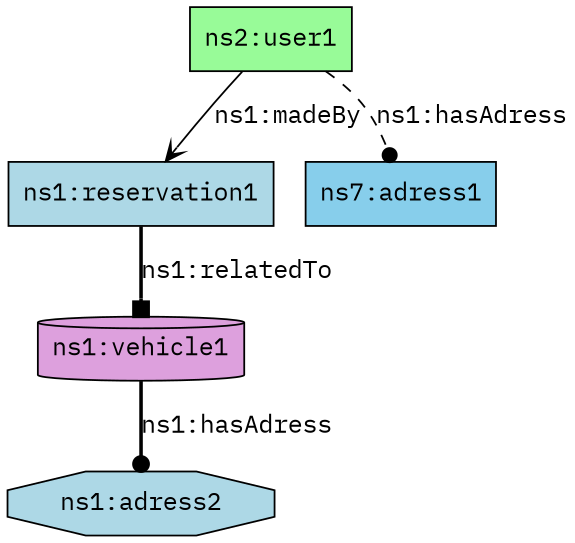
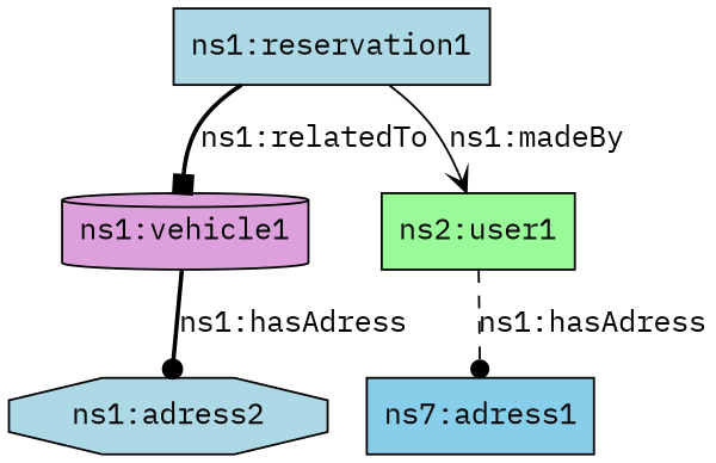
  digraph {
    fontname="IBM Plex Mono"
    rankdir=TB
    node [fillcolor=lightblue fontname="IBM Plex Mono" shape=box style=filled]
    edge [arrowhead=dot fontname="IBM Plex Mono" style=bold]
    "ns1:reservation1"
    "ns1:vehicle1" [fillcolor=plum shape=cylinder]
    "ns2:user1" [fillcolor=palegreen]
    "ns1:adress2" [shape=octagon]
    n5 [fillcolor=skyblue label="ns7:adress1"]
    "ns1:reservation1" -> "ns1:vehicle1" [arrowhead=box label="ns1:relatedTo"]
-   "ns2:user1" -> "ns1:reservation1" [arrowhead=vee label="ns1:madeBy" style=solid]
+   "ns1:reservation1" -> "ns2:user1" [arrowhead=vee label="ns1:madeBy" style=solid]
    "ns1:vehicle1" -> "ns1:adress2" [label="ns1:hasAdress"]
    "ns2:user1" -> n5 [label="ns1:hasAdress" style=dashed]
  }
